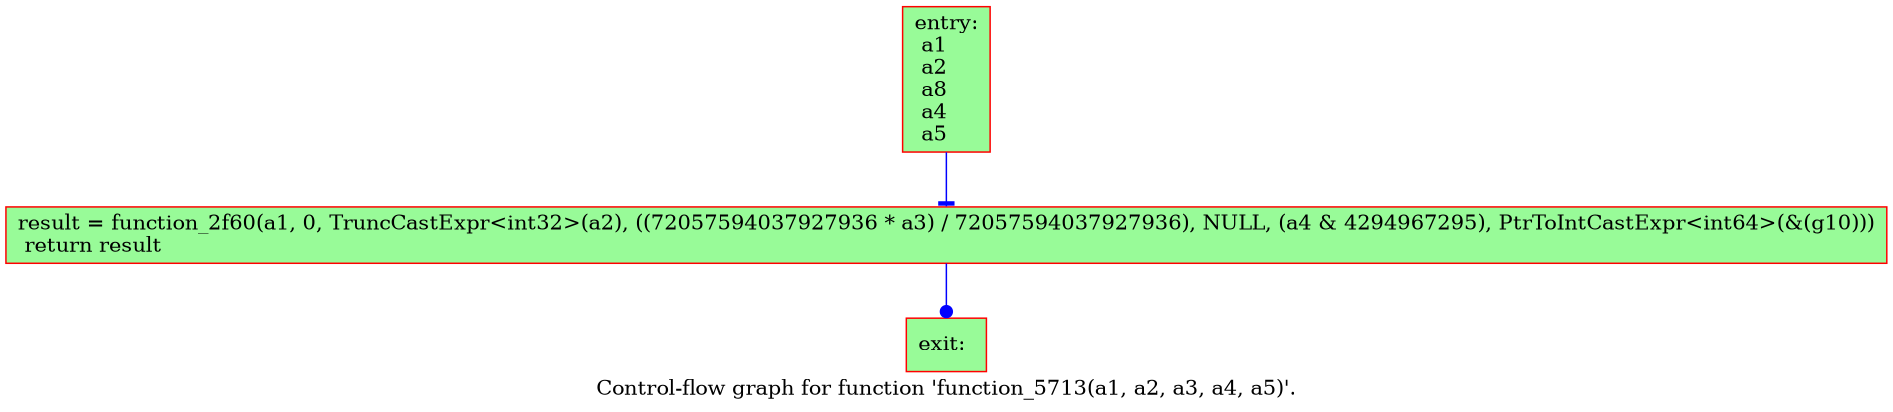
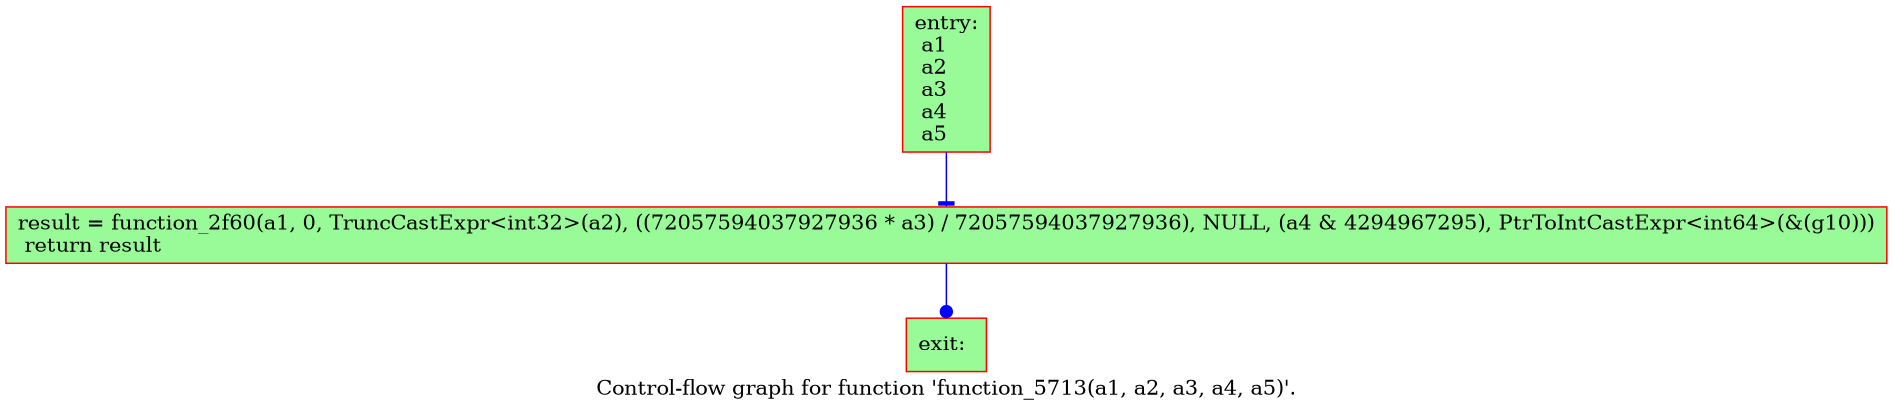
  digraph {
    label="Control-flow graph for function 'function_5713(a1, a2, a3, a4, a5)'."
    node [shape=record style=filled fillcolor=palegreen color=red]
    edge [color=blue]
-   n1 [label="{entry:\l  a1\l  a2\l  a8\l  a4\l  a5\l}"]
+   n1 [label="{entry:\l  a1\l  a2\l  a3\l  a4\l  a5\l}"]
    n2 [label="{  result = function_2f60(a1, 0, TruncCastExpr\<int32\>(a2), ((72057594037927936 * a3) / 72057594037927936), NULL, (a4 & 4294967295), PtrToIntCastExpr\<int64\>(&(g10)))\l  return result\l}"]
    n3 [label="{exit:\l}"]
    n1 -> n2 [arrowhead=tee]
    n2 -> n3 [arrowhead=dot]
  }
